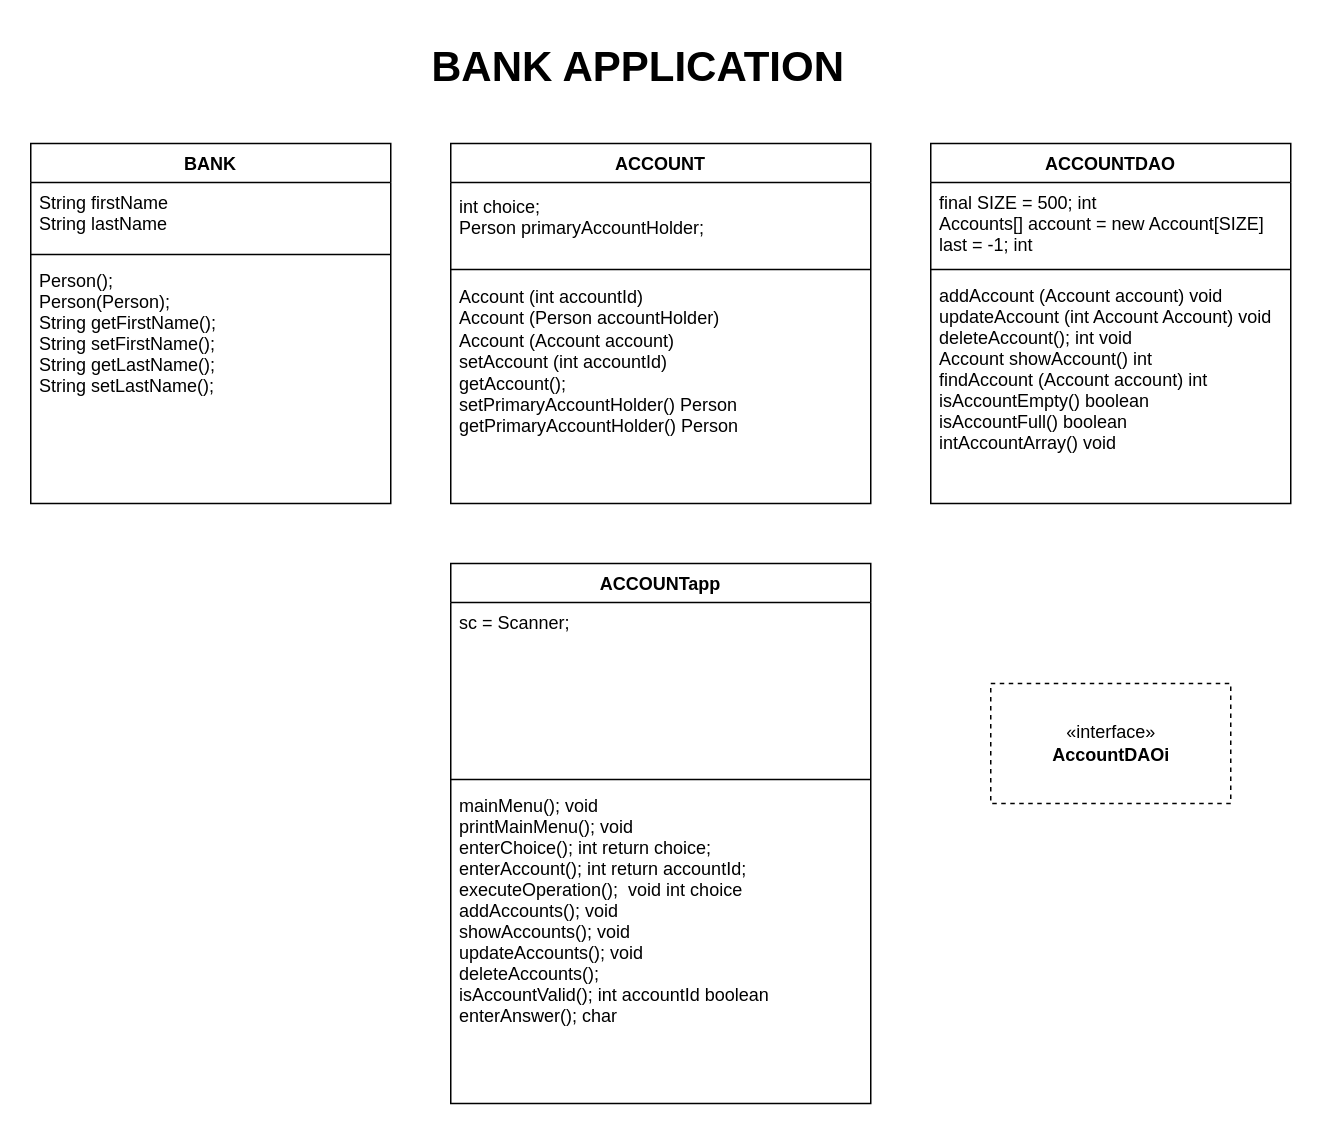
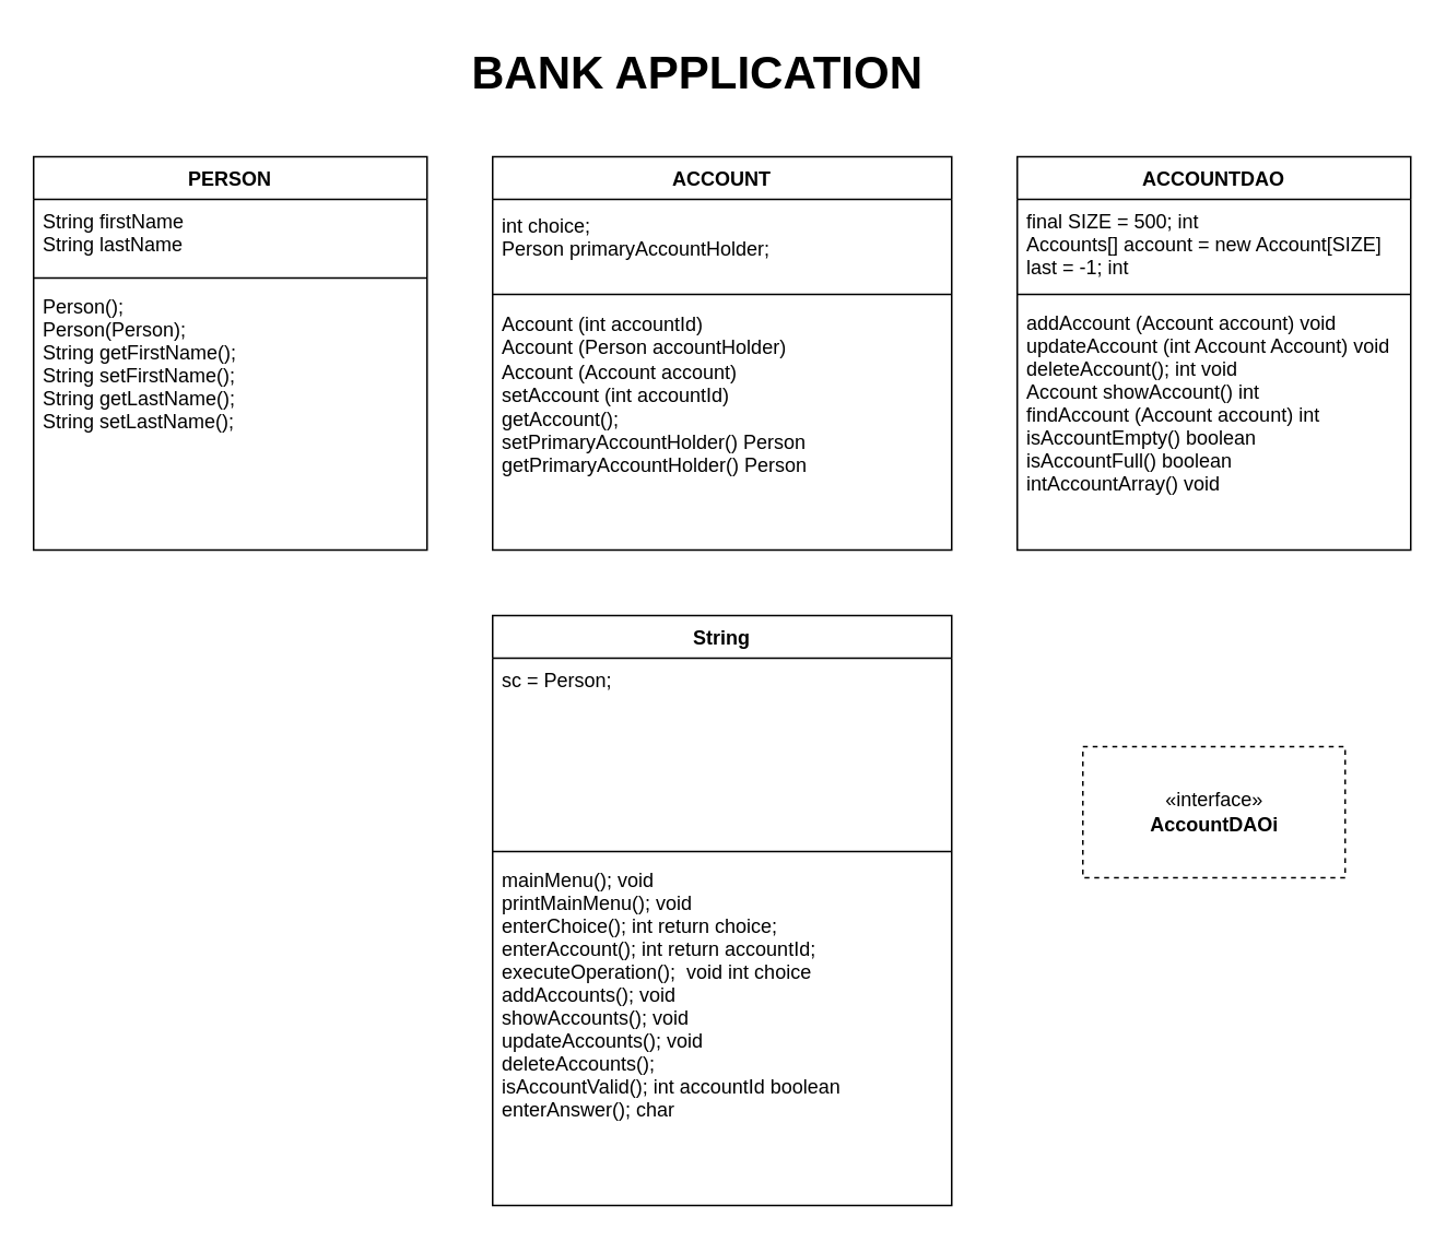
  <mxCell id="0" />
  <mxCell id="1" parent="0" />
- <mxCell id="2" value="BANK" parent="1" style="swimlane;fontStyle=1;align=center;verticalAlign=top;childLayout=stackLayout;horizontal=1;startSize=26;horizontalStack=0;resizeParent=1;resizeParentMax=0;resizeLast=0;collapsible=1;marginBottom=0;" vertex="1"><mxGeometry width="240" height="240" as="geometry" y="95" x="20" /></mxCell>
+ <mxCell id="2" value="PERSON" parent="1" style="swimlane;fontStyle=1;align=center;verticalAlign=top;childLayout=stackLayout;horizontal=1;startSize=26;horizontalStack=0;resizeParent=1;resizeParentMax=0;resizeLast=0;collapsible=1;marginBottom=0;" vertex="1"><mxGeometry width="240" height="240" as="geometry" y="95" x="20" /></mxCell>
  <mxCell id="3" value="String firstName&#10;String lastName" parent="2" style="text;strokeColor=none;fillColor=none;align=left;verticalAlign=top;spacingLeft=4;spacingRight=4;overflow=hidden;rotatable=0;points=[[0,0.5],[1,0.5]];portConstraint=eastwest;" vertex="1"><mxGeometry width="240" height="44" as="geometry" y="26" /></mxCell>
  <mxCell id="4" value="" parent="2" style="line;strokeWidth=1;fillColor=none;align=left;verticalAlign=middle;spacingTop=-1;spacingLeft=3;spacingRight=3;rotatable=0;labelPosition=right;points=[];portConstraint=eastwest;" vertex="1"><mxGeometry width="240" height="8" as="geometry" y="70" /></mxCell>
  <mxCell id="5" value="Person();&#10;Person(Person);&#10;String getFirstName();&#10;String setFirstName();&#10;String getLastName();&#10;String setLastName();&#10;" parent="2" style="text;strokeColor=none;fillColor=none;align=left;verticalAlign=top;spacingLeft=4;spacingRight=4;overflow=hidden;rotatable=0;points=[[0,0.5],[1,0.5]];portConstraint=eastwest;" vertex="1"><mxGeometry width="240" height="162" as="geometry" y="78" /></mxCell>
  <mxCell id="6" value="ACCOUNT" parent="1" style="swimlane;fontStyle=1;align=center;verticalAlign=top;childLayout=stackLayout;horizontal=1;startSize=26;horizontalStack=0;resizeParent=1;resizeParentMax=0;resizeLast=0;collapsible=1;marginBottom=0;" vertex="1"><mxGeometry width="280" height="240" as="geometry" y="95" x="300" /></mxCell>
  <mxCell id="7" value="int choice;&#10;Person primaryAccountHolder;" parent="6" style="text;strokeColor=none;fillColor=none;align=left;verticalAlign=top;spacingLeft=4;spacingRight=4;overflow=hidden;rotatable=0;points=[[0,0.5],[1,0.5]];portConstraint=eastwest;spacingTop=3;strokeWidth=1;perimeterSpacing=0;rounded=0;whiteSpace=wrap;labelBackgroundColor=none;horizontal=1;" vertex="1"><mxGeometry width="280" height="54" as="geometry" y="26" /></mxCell>
  <mxCell id="8" value="" parent="6" style="line;strokeWidth=1;fillColor=none;align=left;verticalAlign=middle;spacingTop=-1;spacingLeft=3;spacingRight=3;rotatable=0;labelPosition=right;points=[];portConstraint=eastwest;" vertex="1"><mxGeometry width="280" height="8" as="geometry" y="80" /></mxCell>
  <mxCell id="9" value="Account (int accountId)&#10;Account (Person accountHolder)&#10;Account (Account account)&#10;setAccount (int accountId)&#10;getAccount();&#10;setPrimaryAccountHolder() Person&#10;getPrimaryAccountHolder() Person" parent="6" style="text;strokeColor=none;fillColor=none;align=left;verticalAlign=top;spacingLeft=4;spacingRight=4;overflow=hidden;rotatable=0;points=[[0,0.5],[1,0.5]];portConstraint=eastwest;spacingTop=1;whiteSpace=wrap;" vertex="1"><mxGeometry width="280" height="152" as="geometry" y="88" /></mxCell>
  <mxCell id="10" value="ACCOUNTDAO" parent="1" style="swimlane;fontStyle=1;align=center;verticalAlign=top;childLayout=stackLayout;horizontal=1;startSize=26;horizontalStack=0;resizeParent=1;resizeParentMax=0;resizeLast=0;collapsible=1;marginBottom=0;" vertex="1"><mxGeometry width="240" height="240" as="geometry" y="95" x="620" /></mxCell>
  <mxCell id="11" value="final SIZE = 500; int&#10;Accounts[] account = new Account[SIZE]&#10;last = -1; int" parent="10" style="text;strokeColor=none;fillColor=none;align=left;verticalAlign=top;spacingLeft=4;spacingRight=4;overflow=hidden;rotatable=0;points=[[0,0.5],[1,0.5]];portConstraint=eastwest;" vertex="1"><mxGeometry width="240" height="54" as="geometry" y="26" /></mxCell>
  <mxCell id="12" value="" parent="10" style="line;strokeWidth=1;fillColor=none;align=left;verticalAlign=middle;spacingTop=-1;spacingLeft=3;spacingRight=3;rotatable=0;labelPosition=right;points=[];portConstraint=eastwest;" vertex="1"><mxGeometry width="240" height="8" as="geometry" y="80" /></mxCell>
  <mxCell id="13" value="addAccount (Account account) void&#10;updateAccount (int Account Account) void&#10;deleteAccount(); int void&#10;Account showAccount() int&#10;findAccount (Account account) int&#10;isAccountEmpty() boolean&#10;isAccountFull() boolean&#10;intAccountArray() void&#10;" parent="10" style="text;strokeColor=none;fillColor=none;align=left;verticalAlign=top;spacingLeft=4;spacingRight=4;overflow=hidden;rotatable=0;points=[[0,0.5],[1,0.5]];portConstraint=eastwest;" vertex="1"><mxGeometry width="240" height="152" as="geometry" y="88" /></mxCell>
- <mxCell id="14" value="ACCOUNTapp" parent="1" style="swimlane;fontStyle=1;align=center;verticalAlign=top;childLayout=stackLayout;horizontal=1;startSize=26;horizontalStack=0;resizeParent=1;resizeParentMax=0;resizeLast=0;collapsible=1;marginBottom=0;" vertex="1"><mxGeometry width="280" height="360" as="geometry" y="375" x="300" /></mxCell>
- <mxCell id="15" value="sc = Scanner;" parent="14" style="text;strokeColor=none;fillColor=none;align=left;verticalAlign=top;spacingLeft=4;spacingRight=4;overflow=hidden;rotatable=0;points=[[0,0.5],[1,0.5]];portConstraint=eastwest;" vertex="1"><mxGeometry width="280" height="114" as="geometry" y="26" /></mxCell>
+ <mxCell id="14" value="String" parent="1" style="swimlane;fontStyle=1;align=center;verticalAlign=top;childLayout=stackLayout;horizontal=1;startSize=26;horizontalStack=0;resizeParent=1;resizeParentMax=0;resizeLast=0;collapsible=1;marginBottom=0;" vertex="1"><mxGeometry width="280" height="360" as="geometry" y="375" x="300" /></mxCell>
+ <mxCell id="15" value="sc = Person;" parent="14" style="text;strokeColor=none;fillColor=none;align=left;verticalAlign=top;spacingLeft=4;spacingRight=4;overflow=hidden;rotatable=0;points=[[0,0.5],[1,0.5]];portConstraint=eastwest;" vertex="1"><mxGeometry width="280" height="114" as="geometry" y="26" /></mxCell>
  <mxCell id="16" value="" parent="14" style="line;strokeWidth=1;fillColor=none;align=left;verticalAlign=middle;spacingTop=-1;spacingLeft=3;spacingRight=3;rotatable=0;labelPosition=right;points=[];portConstraint=eastwest;" vertex="1"><mxGeometry width="280" height="8" as="geometry" y="140" /></mxCell>
  <mxCell id="17" value="mainMenu(); void&#10;printMainMenu(); void&#10;enterChoice(); int return choice;&#10;enterAccount(); int return accountId;&#10;executeOperation();  void int choice&#10;addAccounts(); void &#10;showAccounts(); void&#10;updateAccounts(); void&#10;deleteAccounts();&#10;isAccountValid(); int accountId boolean&#10;enterAnswer(); char " parent="14" style="text;strokeColor=none;fillColor=none;align=left;verticalAlign=top;spacingLeft=4;spacingRight=4;overflow=hidden;rotatable=0;points=[[0,0.5],[1,0.5]];portConstraint=eastwest;" vertex="1"><mxGeometry width="280" height="212" as="geometry" y="148" /></mxCell>
  <mxCell id="18" value="&lt;div align=&quot;center&quot;&gt;«interface»&lt;br&gt;&lt;b&gt;AccountDAOi&lt;/b&gt;&lt;/div&gt;" parent="1" style="html=1;rounded=0;labelBackgroundColor=none;strokeWidth=1;align=center;dashed=1;" vertex="1"><mxGeometry width="160" height="80" as="geometry" y="455" x="660" /></mxCell>
  <mxCell id="19" value="BANK APPLICATION" parent="1" style="text;strokeColor=none;fillColor=none;align=center;verticalAlign=top;spacingLeft=4;spacingRight=4;overflow=hidden;rotatable=0;points=[[0,0.5],[1,0.5]];portConstraint=eastwest;rounded=0;labelBackgroundColor=none;html=0;fontStyle=1;fontSize=28;" vertex="1"><mxGeometry x="285" y="20" width="280" height="60" as="geometry" /></mxCell>
